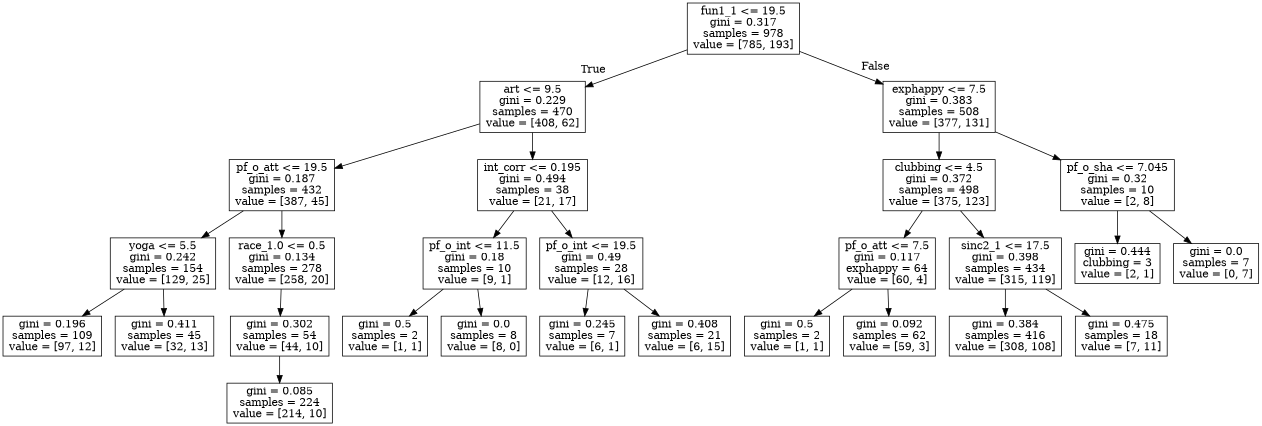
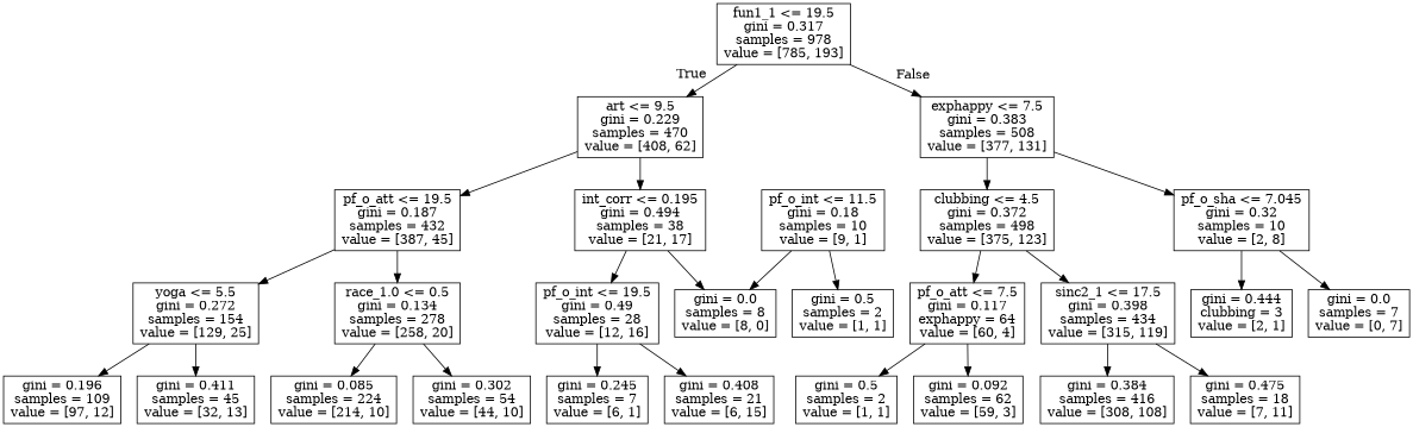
  digraph {
    node [shape=box]
    n1 [label="fun1_1 <= 19.5\ngini = 0.317\nsamples = 978\nvalue = [785, 193]"]
    n2 [label="art <= 9.5\ngini = 0.229\nsamples = 470\nvalue = [408, 62]"]
    n3 [label="exphappy <= 7.5\ngini = 0.383\nsamples = 508\nvalue = [377, 131]"]
    n4 [label="pf_o_att <= 19.5\ngini = 0.187\nsamples = 432\nvalue = [387, 45]"]
    n5 [label="int_corr <= 0.195\ngini = 0.494\nsamples = 38\nvalue = [21, 17]"]
    n6 [label="clubbing <= 4.5\ngini = 0.372\nsamples = 498\nvalue = [375, 123]"]
    n7 [label="pf_o_sha <= 7.045\ngini = 0.32\nsamples = 10\nvalue = [2, 8]"]
-   n8 [label="yoga <= 5.5\ngini = 0.242\nsamples = 154\nvalue = [129, 25]"]
+   n8 [label="yoga <= 5.5\ngini = 0.272\nsamples = 154\nvalue = [129, 25]"]
    n9 [label="race_1.0 <= 0.5\ngini = 0.134\nsamples = 278\nvalue = [258, 20]"]
    n10 [label="pf_o_int <= 11.5\ngini = 0.18\nsamples = 10\nvalue = [9, 1]"]
    n11 [label="pf_o_int <= 19.5\ngini = 0.49\nsamples = 28\nvalue = [12, 16]"]
    n12 [label="gini = 0.196\nsamples = 109\nvalue = [97, 12]"]
    n13 [label="gini = 0.411\nsamples = 45\nvalue = [32, 13]"]
    n14 [label="gini = 0.085\nsamples = 224\nvalue = [214, 10]"]
    n15 [label="gini = 0.302\nsamples = 54\nvalue = [44, 10]"]
    n16 [label="gini = 0.5\nsamples = 2\nvalue = [1, 1]"]
    n17 [label="gini = 0.0\nsamples = 8\nvalue = [8, 0]"]
    n18 [label="gini = 0.245\nsamples = 7\nvalue = [6, 1]"]
    n19 [label="gini = 0.408\nsamples = 21\nvalue = [6, 15]"]
    n20 [label="pf_o_att <= 7.5\ngini = 0.117\nexphappy = 64\nvalue = [60, 4]"]
    n21 [label="sinc2_1 <= 17.5\ngini = 0.398\nsamples = 434\nvalue = [315, 119]"]
    n22 [label="gini = 0.444\nclubbing = 3\nvalue = [2, 1]"]
    n23 [label="gini = 0.0\nsamples = 7\nvalue = [0, 7]"]
    n24 [label="gini = 0.5\nsamples = 2\nvalue = [1, 1]"]
    n25 [label="gini = 0.092\nsamples = 62\nvalue = [59, 3]"]
    n26 [label="gini = 0.384\nsamples = 416\nvalue = [308, 108]"]
    n27 [label="gini = 0.475\nsamples = 18\nvalue = [7, 11]"]
    n1 -> n2 [headlabel=True labelangle=45 labeldistance=2.5]
    n1 -> n3 [headlabel=False labelangle=-45 labeldistance=2.5]
    n2 -> n4
    n2 -> n5
    n3 -> n6
    n3 -> n7
    n4 -> n8
    n4 -> n9
-   n5 -> n10
+   n5 -> n17
    n5 -> n11
    n6 -> n20
    n6 -> n21
    n7 -> n22
    n7 -> n23
    n8 -> n12
    n8 -> n13
-   n15 -> n14
+   n9 -> n14
    n9 -> n15
    n10 -> n16
    n10 -> n17
    n11 -> n18
    n11 -> n19
    n20 -> n24
    n20 -> n25
    n21 -> n26
    n21 -> n27
  }
